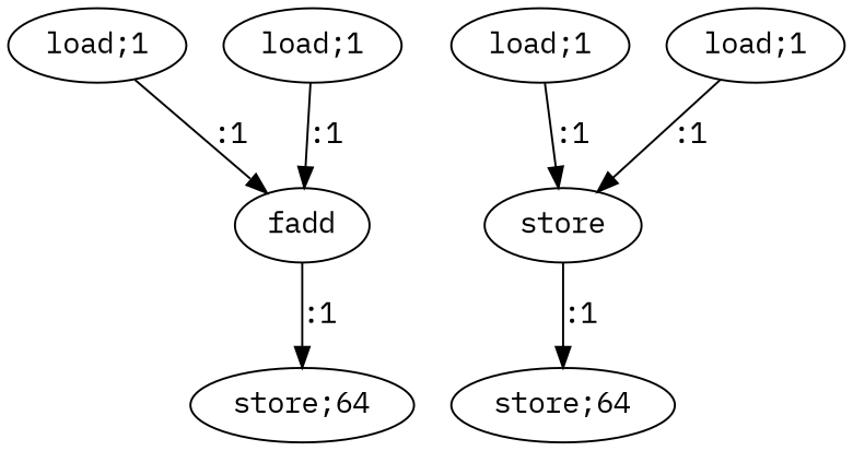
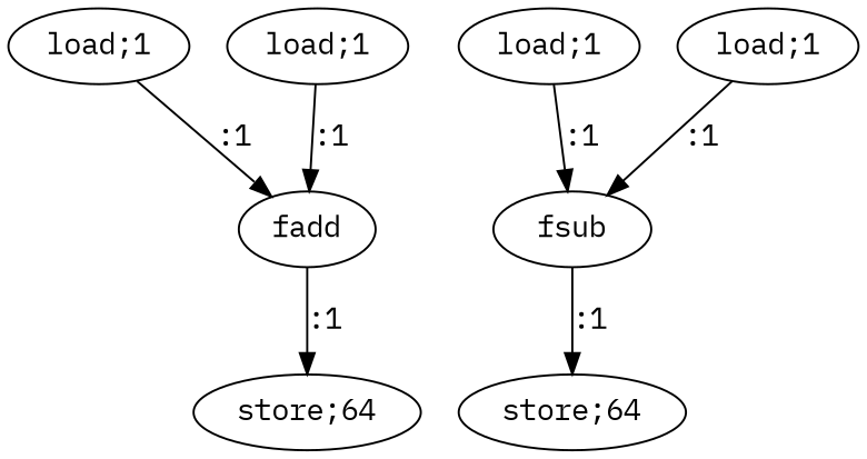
  digraph {
    fontname="IBM Plex Mono"
    node [fontname="IBM Plex Mono"]
    edge [fontname="IBM Plex Mono"]
    n1 [label="load;1"]
    n2 [label=fadd]
    n3 [label="load;1"]
    n4 [label="store;64"]
    n5 [label="load;1"]
-   n6 [label=store]
+   n6 [label=fsub]
    n7 [label="load;1"]
    n8 [label="store;64"]
    n1 -> n2 [label=":1"]
    n2 -> n4 [label=":1"]
    n3 -> n2 [label=":1"]
    n5 -> n6 [label=":1"]
    n6 -> n8 [label=":1"]
    n7 -> n6 [label=":1"]
  }
